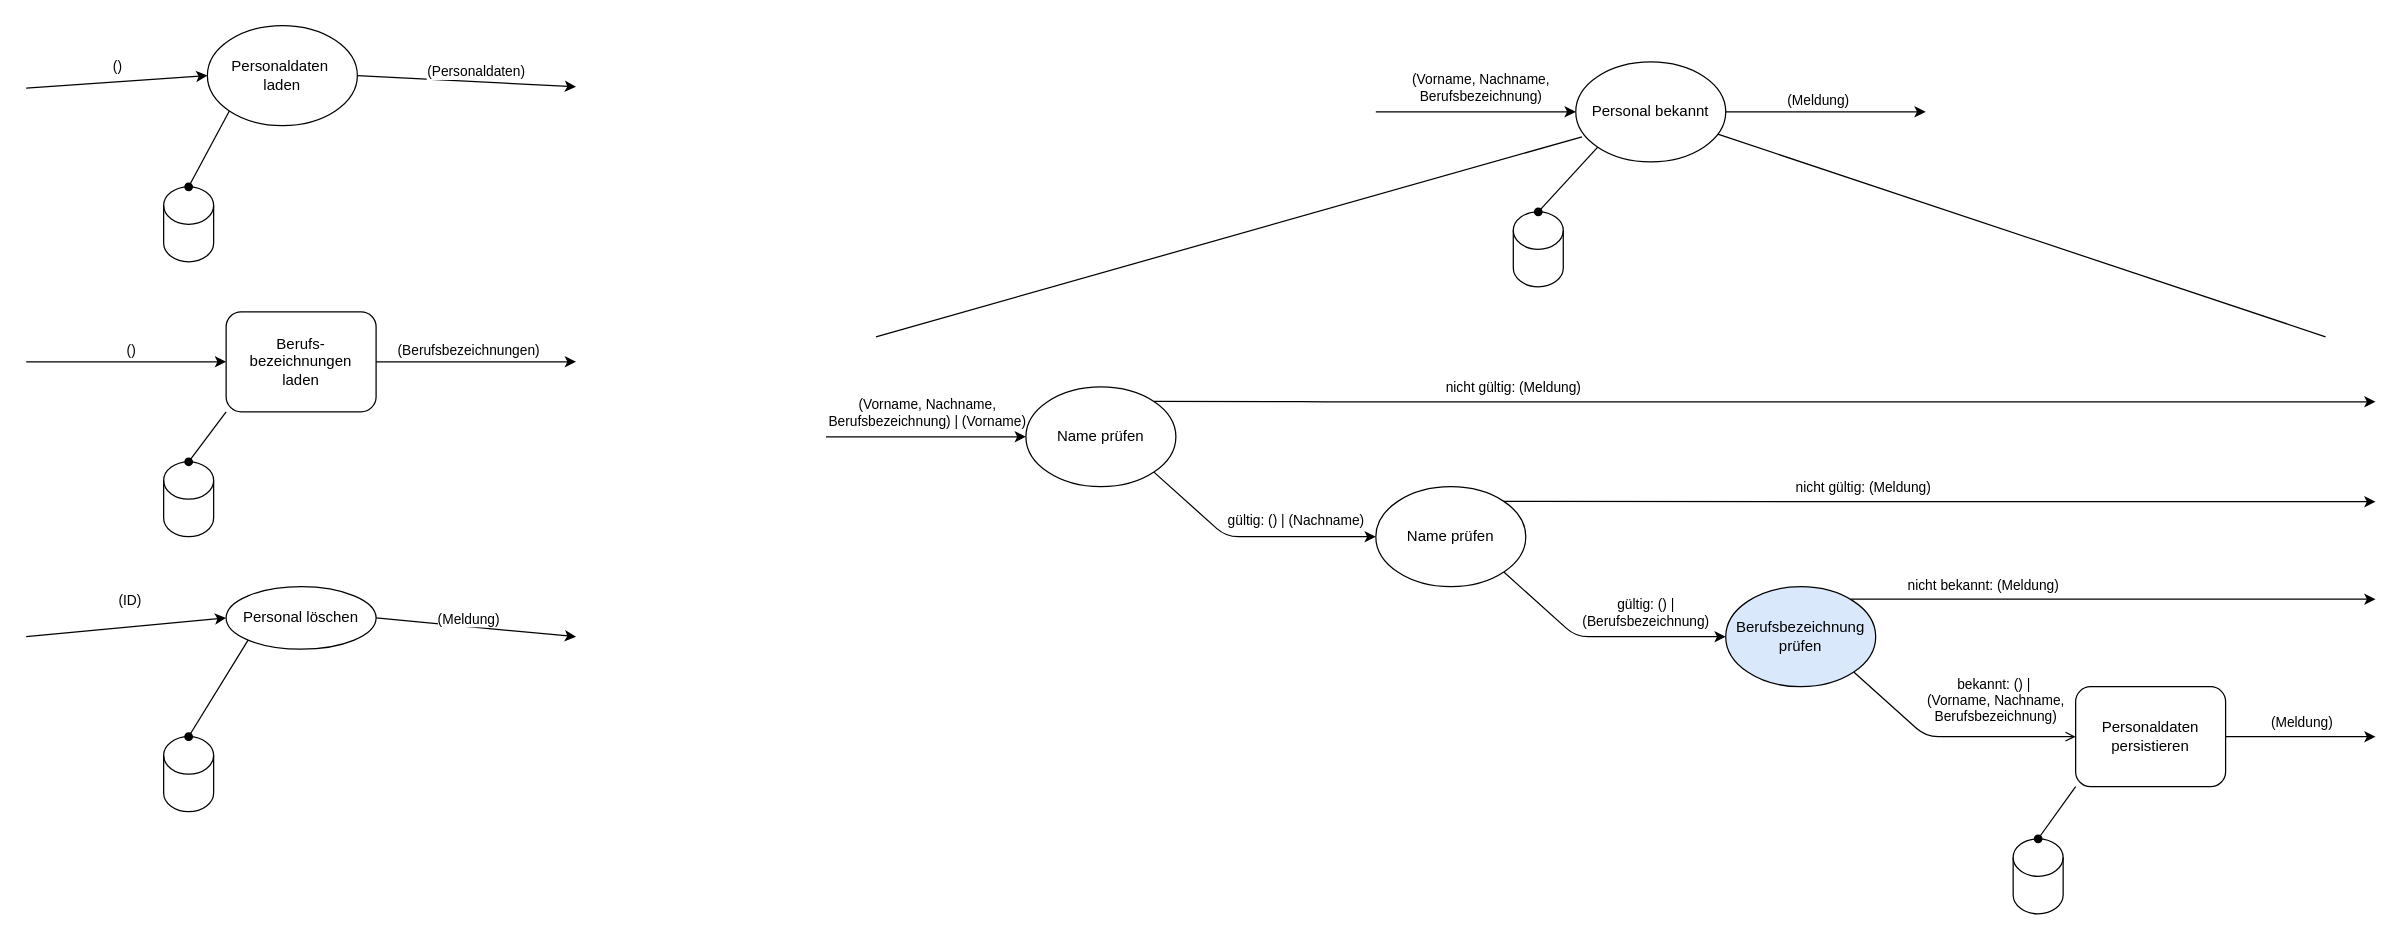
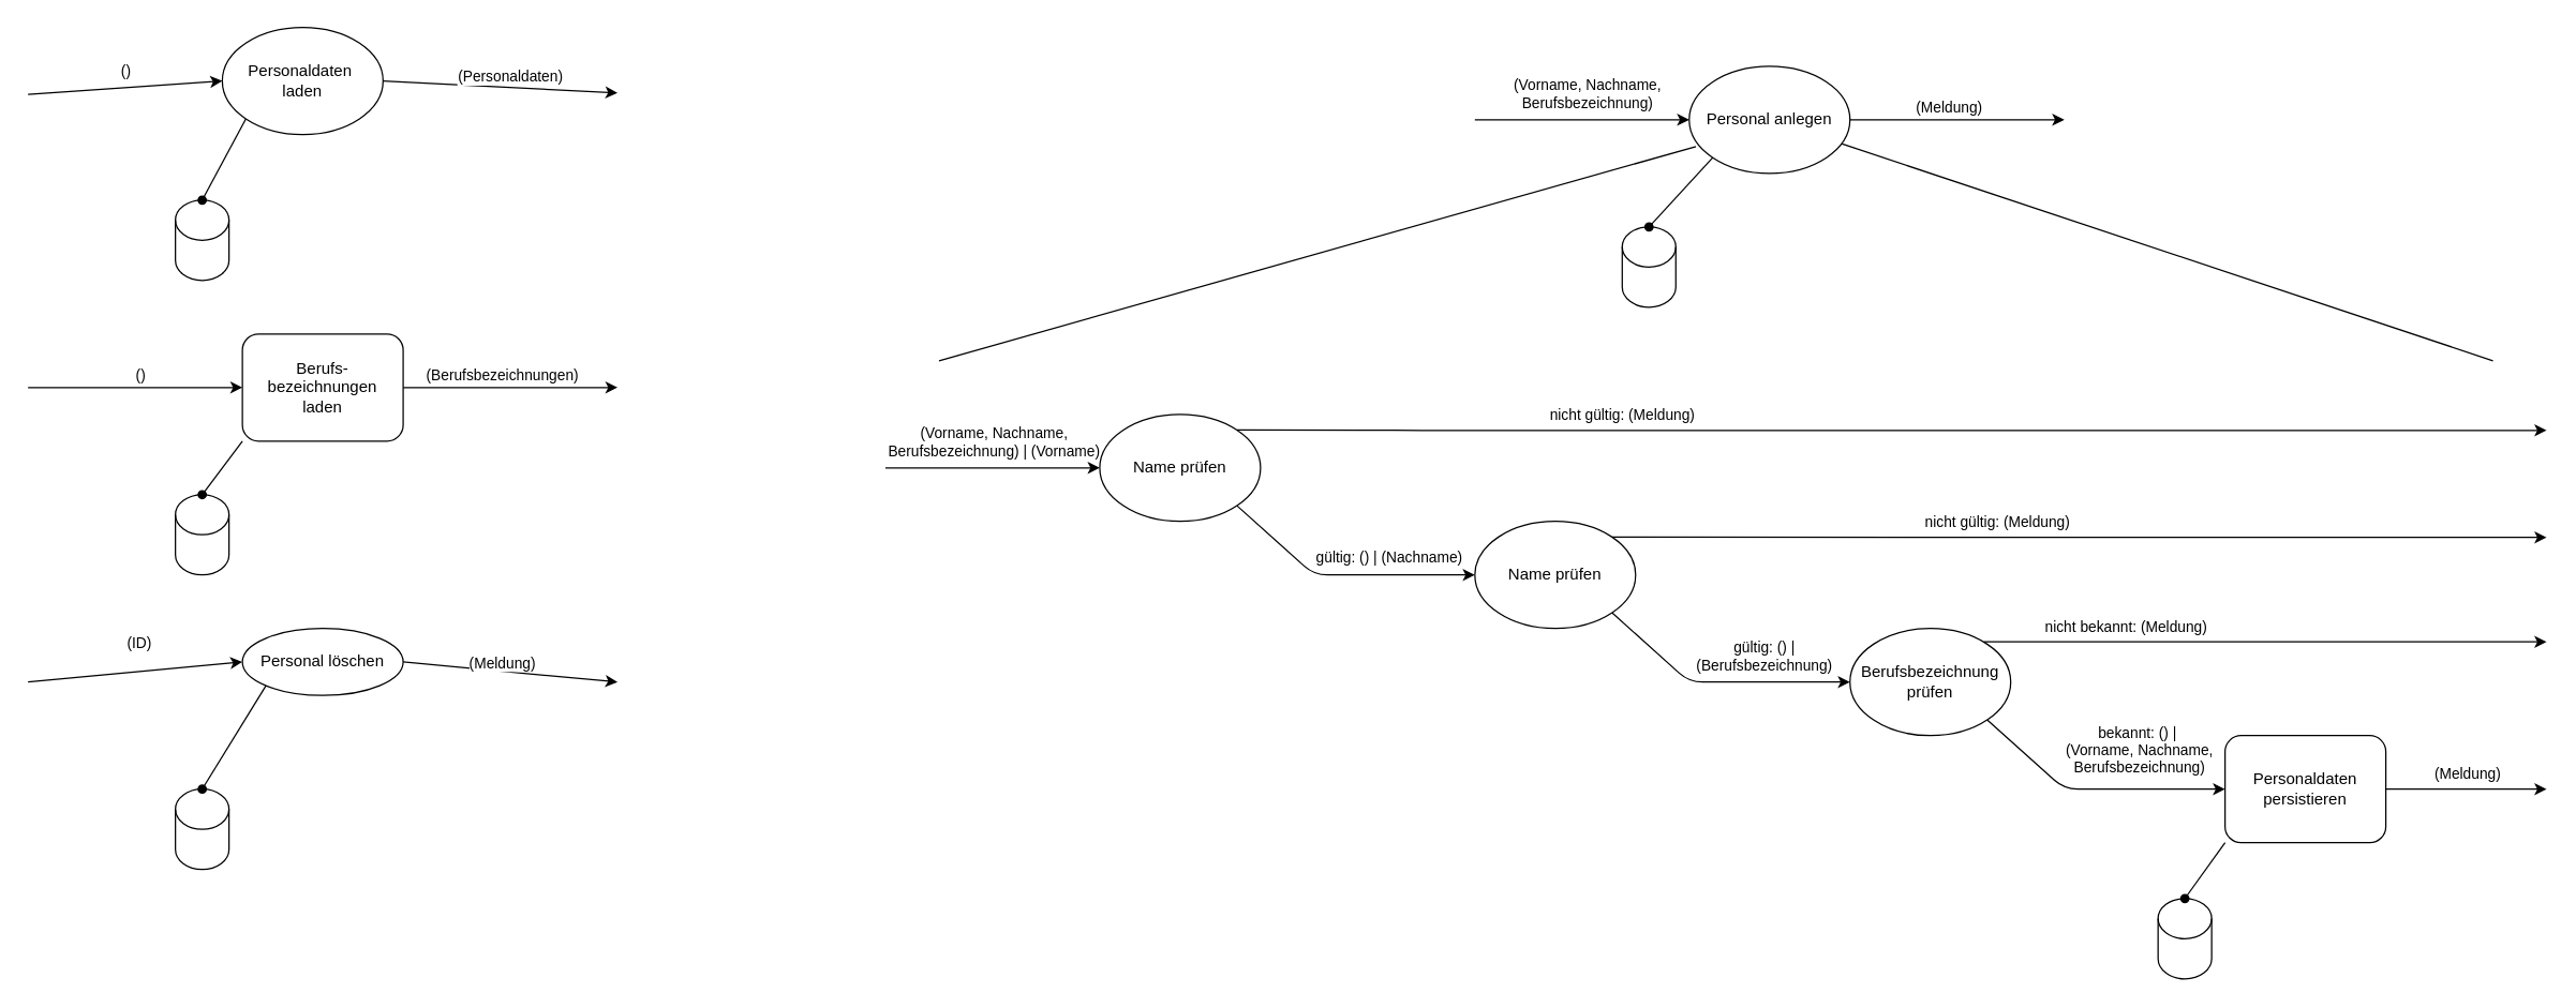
  <mxCell id="0" />
  <mxCell id="1" parent="0" />
  <mxCell id="2" value="" style="endArrow=classic;html=1;entryX=0;entryY=0.5;entryDx=0;entryDy=0;" edge="1" parent="1" target="6"><mxGeometry width="50" height="50" relative="1" as="geometry"><mxPoint x="20" y="70" as="sourcePoint" /><mxPoint x="170" y="69" as="targetPoint" /></mxGeometry></mxCell>
  <mxCell id="3" value="()" style="edgeLabel;html=1;align=center;verticalAlign=middle;resizable=0;points=[];" vertex="1" connectable="0" parent="2"><mxGeometry x="0.309" relative="1" as="geometry"><mxPoint x="-22" y="-11" as="offset" /></mxGeometry></mxCell>
  <mxCell id="4" value="" style="endArrow=classic;html=1;exitX=1;exitY=0.5;exitDx=0;exitDy=0;" edge="1" parent="1" source="6"><mxGeometry width="50" height="50" relative="1" as="geometry"><mxPoint x="290" y="68.5" as="sourcePoint" /><mxPoint x="460" y="69" as="targetPoint" /></mxGeometry></mxCell>
  <mxCell id="5" value="(Personaldaten)" style="edgeLabel;html=1;align=center;verticalAlign=middle;resizable=0;points=[];" vertex="1" connectable="0" parent="4"><mxGeometry x="0.364" relative="1" as="geometry"><mxPoint x="-25" y="-10" as="offset" /></mxGeometry></mxCell>
  <mxCell id="6" value="&lt;div&gt;Personaldaten&amp;nbsp;&lt;/div&gt;&lt;div&gt;laden&lt;/div&gt;" style="ellipse;whiteSpace=wrap;html=1;" vertex="1" parent="1"><mxGeometry x="165" y="20" width="120" height="80" as="geometry" /></mxCell>
  <mxCell id="7" value="" style="shape=cylinder3;whiteSpace=wrap;html=1;boundedLbl=1;backgroundOutline=1;size=15;" vertex="1" parent="1"><mxGeometry x="130" y="149" width="40" height="60" as="geometry" /></mxCell>
  <mxCell id="8" value="" style="endArrow=none;html=1;exitX=0.5;exitY=0;exitDx=0;exitDy=0;exitPerimeter=0;entryX=0;entryY=1;entryDx=0;entryDy=0;startArrow=oval;startFill=1;" edge="1" parent="1" source="7" target="6"><mxGeometry width="50" height="50" relative="1" as="geometry"><mxPoint x="190" y="279" as="sourcePoint" /><mxPoint x="240" y="229" as="targetPoint" /></mxGeometry></mxCell>
  <mxCell id="9" value="" style="endArrow=classic;html=1;entryX=0;entryY=0.5;entryDx=0;entryDy=0;" edge="1" parent="1" target="13"><mxGeometry width="50" height="50" relative="1" as="geometry"><mxPoint x="20" y="289" as="sourcePoint" /><mxPoint x="170" y="289" as="targetPoint" /></mxGeometry></mxCell>
  <mxCell id="10" value="()" style="edgeLabel;html=1;align=center;verticalAlign=middle;resizable=0;points=[];" vertex="1" connectable="0" parent="9"><mxGeometry x="0.309" relative="1" as="geometry"><mxPoint x="-22" y="-10" as="offset" /></mxGeometry></mxCell>
  <mxCell id="11" value="" style="endArrow=classic;html=1;exitX=1;exitY=0.5;exitDx=0;exitDy=0;" edge="1" parent="1" source="13"><mxGeometry width="50" height="50" relative="1" as="geometry"><mxPoint x="290" y="288.5" as="sourcePoint" /><mxPoint x="460" y="289" as="targetPoint" /></mxGeometry></mxCell>
  <mxCell id="12" value="(Berufsbezeichnungen)" style="edgeLabel;html=1;align=center;verticalAlign=middle;resizable=0;points=[];" vertex="1" connectable="0" parent="11"><mxGeometry x="0.364" relative="1" as="geometry"><mxPoint x="-36" y="-10" as="offset" /></mxGeometry></mxCell>
  <mxCell id="13" value="&lt;div&gt;&lt;div&gt;Berufs-&lt;/div&gt;&lt;div&gt;bezeichnungen&lt;/div&gt;&lt;div&gt;laden&lt;/div&gt;&lt;/div&gt;" style="whiteSpace=wrap;html=1;rounded=1;" vertex="1" parent="1"><mxGeometry x="180" y="249" width="120" height="80" as="geometry" /></mxCell>
  <mxCell id="14" value="" style="shape=cylinder3;whiteSpace=wrap;html=1;boundedLbl=1;backgroundOutline=1;size=15;" vertex="1" parent="1"><mxGeometry x="130" y="369" width="40" height="60" as="geometry" /></mxCell>
  <mxCell id="15" value="" style="endArrow=none;html=1;exitX=0.5;exitY=0;exitDx=0;exitDy=0;exitPerimeter=0;entryX=0;entryY=1;entryDx=0;entryDy=0;startArrow=oval;startFill=1;" edge="1" parent="1" source="14" target="13"><mxGeometry width="50" height="50" relative="1" as="geometry"><mxPoint x="190" y="499" as="sourcePoint" /><mxPoint x="240" y="449" as="targetPoint" /></mxGeometry></mxCell>
  <mxCell id="16" value="" style="endArrow=classic;html=1;entryX=0;entryY=0.5;entryDx=0;entryDy=0;" edge="1" parent="1" target="20"><mxGeometry width="50" height="50" relative="1" as="geometry"><mxPoint x="1100" y="89" as="sourcePoint" /><mxPoint x="1250" y="89" as="targetPoint" /></mxGeometry></mxCell>
  <mxCell id="17" value="(Vorname, Nachname, &lt;br&gt;Berufsbezeichnung)" style="edgeLabel;html=1;align=center;verticalAlign=middle;resizable=0;points=[];" vertex="1" connectable="0" parent="16"><mxGeometry x="0.309" relative="1" as="geometry"><mxPoint x="-22" y="-20" as="offset" /></mxGeometry></mxCell>
  <mxCell id="18" value="" style="endArrow=classic;html=1;exitX=1;exitY=0.5;exitDx=0;exitDy=0;" edge="1" parent="1" source="20"><mxGeometry width="50" height="50" relative="1" as="geometry"><mxPoint x="1370" y="88.5" as="sourcePoint" /><mxPoint x="1540" y="89" as="targetPoint" /></mxGeometry></mxCell>
  <mxCell id="19" value="(Meldung)" style="edgeLabel;html=1;align=center;verticalAlign=middle;resizable=0;points=[];" vertex="1" connectable="0" parent="18"><mxGeometry x="0.364" relative="1" as="geometry"><mxPoint x="-36" y="-10" as="offset" /></mxGeometry></mxCell>
- <mxCell id="20" value="&lt;div&gt;&lt;div&gt;Personal bekannt&lt;/div&gt;&lt;/div&gt;" style="ellipse;whiteSpace=wrap;html=1;" vertex="1" parent="1"><mxGeometry x="1260" y="49" width="120" height="80" as="geometry" /></mxCell>
+ <mxCell id="20" value="&lt;div&gt;&lt;div&gt;Personal anlegen&lt;/div&gt;&lt;/div&gt;" style="ellipse;whiteSpace=wrap;html=1;" vertex="1" parent="1"><mxGeometry x="1260" y="49" width="120" height="80" as="geometry" /></mxCell>
  <mxCell id="21" value="" style="shape=cylinder3;whiteSpace=wrap;html=1;boundedLbl=1;backgroundOutline=1;size=15;" vertex="1" parent="1"><mxGeometry x="1210" y="169" width="40" height="60" as="geometry" /></mxCell>
  <mxCell id="22" value="" style="endArrow=none;html=1;exitX=0.5;exitY=0;exitDx=0;exitDy=0;exitPerimeter=0;entryX=0;entryY=1;entryDx=0;entryDy=0;startArrow=oval;startFill=1;" edge="1" parent="1" source="21" target="20"><mxGeometry width="50" height="50" relative="1" as="geometry"><mxPoint x="1270" y="299" as="sourcePoint" /><mxPoint x="1320" y="249" as="targetPoint" /></mxGeometry></mxCell>
  <mxCell id="23" value="" style="endArrow=classic;html=1;entryX=0;entryY=0.5;entryDx=0;entryDy=0;" edge="1" parent="1" target="27"><mxGeometry width="50" height="50" relative="1" as="geometry"><mxPoint x="20" y="509" as="sourcePoint" /><mxPoint x="170" y="509" as="targetPoint" /></mxGeometry></mxCell>
  <mxCell id="24" value="(ID)" style="edgeLabel;html=1;align=center;verticalAlign=middle;resizable=0;points=[];" vertex="1" connectable="0" parent="23"><mxGeometry x="0.309" relative="1" as="geometry"><mxPoint x="-22" y="-20" as="offset" /></mxGeometry></mxCell>
  <mxCell id="25" value="" style="endArrow=classic;html=1;exitX=1;exitY=0.5;exitDx=0;exitDy=0;" edge="1" parent="1" source="27"><mxGeometry width="50" height="50" relative="1" as="geometry"><mxPoint x="290" y="508.5" as="sourcePoint" /><mxPoint x="460" y="509" as="targetPoint" /></mxGeometry></mxCell>
  <mxCell id="26" value="(Meldung)" style="edgeLabel;html=1;align=center;verticalAlign=middle;resizable=0;points=[];" vertex="1" connectable="0" parent="25"><mxGeometry x="0.364" relative="1" as="geometry"><mxPoint x="-36" y="-10" as="offset" /></mxGeometry></mxCell>
  <mxCell id="27" value="&lt;div&gt;&lt;div&gt;Personal löschen&lt;/div&gt;&lt;/div&gt;" style="ellipse;whiteSpace=wrap;html=1;" vertex="1" parent="1"><mxGeometry x="180" y="469" width="120" height="50" as="geometry" /></mxCell>
  <mxCell id="28" value="" style="shape=cylinder3;whiteSpace=wrap;html=1;boundedLbl=1;backgroundOutline=1;size=15;" vertex="1" parent="1"><mxGeometry x="130" y="589" width="40" height="60" as="geometry" /></mxCell>
  <mxCell id="29" value="" style="endArrow=none;html=1;exitX=0.5;exitY=0;exitDx=0;exitDy=0;exitPerimeter=0;entryX=0;entryY=1;entryDx=0;entryDy=0;startArrow=oval;startFill=1;" edge="1" parent="1" source="28" target="27"><mxGeometry width="50" height="50" relative="1" as="geometry"><mxPoint x="190" y="719" as="sourcePoint" /><mxPoint x="240" y="669" as="targetPoint" /></mxGeometry></mxCell>
  <mxCell id="30" value="" style="endArrow=classic;html=1;entryX=0;entryY=0.5;entryDx=0;entryDy=0;" edge="1" parent="1" target="32"><mxGeometry width="50" height="50" relative="1" as="geometry"><mxPoint x="660" y="349" as="sourcePoint" /><mxPoint x="810" y="349" as="targetPoint" /></mxGeometry></mxCell>
  <mxCell id="31" value="(Vorname, Nachname, &lt;br&gt;Berufsbezeichnung) | (Vorname)" style="edgeLabel;html=1;align=center;verticalAlign=middle;resizable=0;points=[];" vertex="1" connectable="0" parent="30"><mxGeometry x="0.309" relative="1" as="geometry"><mxPoint x="-25" y="-20" as="offset" /></mxGeometry></mxCell>
  <mxCell id="32" value="&lt;div&gt;&lt;div&gt;Name prüfen&lt;/div&gt;&lt;/div&gt;" style="ellipse;whiteSpace=wrap;html=1;" vertex="1" parent="1"><mxGeometry x="820" y="309" width="120" height="80" as="geometry" /></mxCell>
  <mxCell id="33" value="&lt;div&gt;&lt;div&gt;Name prüfen&lt;/div&gt;&lt;/div&gt;" style="ellipse;whiteSpace=wrap;html=1;" vertex="1" parent="1"><mxGeometry x="1100" y="389" width="120" height="80" as="geometry" /></mxCell>
  <mxCell id="34" value="" style="endArrow=classic;html=1;entryX=0;entryY=0.5;entryDx=0;entryDy=0;exitX=1;exitY=1;exitDx=0;exitDy=0;" edge="1" parent="1" source="32" target="33"><mxGeometry width="50" height="50" relative="1" as="geometry"><mxPoint x="930" y="369" as="sourcePoint" /><mxPoint x="1090" y="369" as="targetPoint" /><Array as="points"><mxPoint x="980" y="429" /></Array></mxGeometry></mxCell>
  <mxCell id="35" value="gültig: () | (Nachname)" style="edgeLabel;html=1;align=center;verticalAlign=middle;resizable=0;points=[];" vertex="1" connectable="0" parent="34"><mxGeometry x="0.309" relative="1" as="geometry"><mxPoint x="4.12" y="-14" as="offset" /></mxGeometry></mxCell>
  <mxCell id="36" value="" style="endArrow=classic;html=1;exitX=1;exitY=0;exitDx=0;exitDy=0;" edge="1" parent="1" source="32"><mxGeometry width="50" height="50" relative="1" as="geometry"><mxPoint x="940" y="379" as="sourcePoint" /><mxPoint x="1900" y="321" as="targetPoint" /><Array as="points"><mxPoint x="1050" y="321" /></Array></mxGeometry></mxCell>
  <mxCell id="37" value="nicht gültig: (Meldung)" style="edgeLabel;html=1;align=center;verticalAlign=middle;resizable=0;points=[];" vertex="1" connectable="0" parent="36"><mxGeometry x="0.309" relative="1" as="geometry"><mxPoint x="-352.43" y="-12" as="offset" /></mxGeometry></mxCell>
  <mxCell id="38" value="" style="endArrow=classic;html=1;exitX=1;exitY=0;exitDx=0;exitDy=0;" edge="1" parent="1" source="33"><mxGeometry width="50" height="50" relative="1" as="geometry"><mxPoint x="1219.996" y="418.996" as="sourcePoint" /><mxPoint x="1900" y="401" as="targetPoint" /><Array as="points" /></mxGeometry></mxCell>
  <mxCell id="39" value="nicht gültig: (Meldung)" style="edgeLabel;html=1;align=center;verticalAlign=middle;resizable=0;points=[];" vertex="1" connectable="0" parent="38"><mxGeometry x="0.309" relative="1" as="geometry"><mxPoint x="-169.43" y="-11.9" as="offset" /></mxGeometry></mxCell>
  <mxCell id="40" value="" style="endArrow=classic;html=1;exitX=1;exitY=1;exitDx=0;exitDy=0;entryX=0;entryY=0.5;entryDx=0;entryDy=0;" edge="1" parent="1" source="33" target="42"><mxGeometry width="50" height="50" relative="1" as="geometry"><mxPoint x="932.426" y="387.284" as="sourcePoint" /><mxPoint x="1340" y="559" as="targetPoint" /><Array as="points"><mxPoint x="1260" y="509" /></Array></mxGeometry></mxCell>
  <mxCell id="41" value="gültig: () | &lt;br&gt;(Berufsbezeichnung)" style="edgeLabel;html=1;align=center;verticalAlign=middle;resizable=0;points=[];" vertex="1" connectable="0" parent="40"><mxGeometry x="0.309" relative="1" as="geometry"><mxPoint x="4.12" y="-20" as="offset" /></mxGeometry></mxCell>
- <mxCell id="42" value="&lt;div&gt;&lt;div&gt;Berufsbezeichnung&lt;br&gt;prüfen&lt;/div&gt;&lt;/div&gt;" style="ellipse;whiteSpace=wrap;html=1;fillColor=#dae8fc;" vertex="1" parent="1"><mxGeometry x="1380" y="469" width="120" height="80" as="geometry" /></mxCell>
+ <mxCell id="42" value="&lt;div&gt;&lt;div&gt;Berufsbezeichnung&lt;br&gt;prüfen&lt;/div&gt;&lt;/div&gt;" style="ellipse;whiteSpace=wrap;html=1;" vertex="1" parent="1"><mxGeometry x="1380" y="469" width="120" height="80" as="geometry" /></mxCell>
  <mxCell id="43" value="" style="endArrow=classic;html=1;" edge="1" parent="1"><mxGeometry width="50" height="50" relative="1" as="geometry"><mxPoint x="1480" y="479" as="sourcePoint" /><mxPoint x="1900" y="479" as="targetPoint" /><Array as="points" /></mxGeometry></mxCell>
  <mxCell id="44" value="nicht bekannt: (Meldung)" style="edgeLabel;html=1;align=center;verticalAlign=middle;resizable=0;points=[];" vertex="1" connectable="0" parent="43"><mxGeometry x="0.309" relative="1" as="geometry"><mxPoint x="-169.43" y="-11.9" as="offset" /></mxGeometry></mxCell>
- <mxCell id="45" value="" style="endArrow=open;html=1;exitX=1;exitY=1;exitDx=0;exitDy=0;entryX=0;entryY=0.5;entryDx=0;entryDy=0;" edge="1" parent="1" source="42" target="47"><mxGeometry width="50" height="50" relative="1" as="geometry"><mxPoint x="1212.426" y="467.284" as="sourcePoint" /><mxPoint x="1640" y="589" as="targetPoint" /><Array as="points"><mxPoint x="1540" y="589" /></Array></mxGeometry></mxCell>
+ <mxCell id="45" value="" style="endArrow=classic;html=1;exitX=1;exitY=1;exitDx=0;exitDy=0;entryX=0;entryY=0.5;entryDx=0;entryDy=0;" edge="1" parent="1" source="42" target="47"><mxGeometry width="50" height="50" relative="1" as="geometry"><mxPoint x="1212.426" y="467.284" as="sourcePoint" /><mxPoint x="1640" y="589" as="targetPoint" /><Array as="points"><mxPoint x="1540" y="589" /></Array></mxGeometry></mxCell>
  <mxCell id="46" value="bekannt: () |&amp;nbsp;&lt;br&gt;(Vorname, Nachname, &lt;br&gt;Berufsbezeichnung)" style="edgeLabel;html=1;align=center;verticalAlign=middle;resizable=0;points=[];" vertex="1" connectable="0" parent="45"><mxGeometry x="0.309" relative="1" as="geometry"><mxPoint x="4.12" y="-30" as="offset" /></mxGeometry></mxCell>
  <mxCell id="47" value="&lt;div&gt;Personaldaten&lt;/div&gt;&lt;div&gt;persistieren&lt;/div&gt;" style="whiteSpace=wrap;html=1;rounded=1;" vertex="1" parent="1"><mxGeometry x="1660" y="549" width="120" height="80" as="geometry" /></mxCell>
  <mxCell id="48" value="" style="shape=cylinder3;whiteSpace=wrap;html=1;boundedLbl=1;backgroundOutline=1;size=15;" vertex="1" parent="1"><mxGeometry x="1610" y="670.72" width="40" height="60" as="geometry" /></mxCell>
  <mxCell id="49" value="" style="endArrow=none;html=1;exitX=0.5;exitY=0;exitDx=0;exitDy=0;exitPerimeter=0;entryX=0;entryY=1;entryDx=0;entryDy=0;startArrow=oval;startFill=1;" edge="1" parent="1" source="48" target="47"><mxGeometry width="50" height="50" relative="1" as="geometry"><mxPoint x="1670" y="800.72" as="sourcePoint" /><mxPoint x="1677.574" y="619.004" as="targetPoint" /></mxGeometry></mxCell>
  <mxCell id="50" value="" style="endArrow=classic;html=1;exitX=1;exitY=0.5;exitDx=0;exitDy=0;" edge="1" parent="1" source="47"><mxGeometry width="50" height="50" relative="1" as="geometry"><mxPoint x="1770" y="589" as="sourcePoint" /><mxPoint x="1900" y="589" as="targetPoint" /><Array as="points" /></mxGeometry></mxCell>
  <mxCell id="51" value="(Meldung)" style="edgeLabel;html=1;align=center;verticalAlign=middle;resizable=0;points=[];" vertex="1" connectable="0" parent="50"><mxGeometry x="0.309" relative="1" as="geometry"><mxPoint x="-19" y="-11.9" as="offset" /></mxGeometry></mxCell>
  <mxCell id="52" value="" style="endArrow=none;html=1;" edge="1" parent="1"><mxGeometry width="50" height="50" relative="1" as="geometry"><mxPoint x="700" y="269" as="sourcePoint" /><mxPoint x="1265" y="109" as="targetPoint" /></mxGeometry></mxCell>
  <mxCell id="53" value="" style="endArrow=none;html=1;" edge="1" parent="1" target="20"><mxGeometry width="50" height="50" relative="1" as="geometry"><mxPoint x="1860" y="269" as="sourcePoint" /><mxPoint x="1276.96" y="120.04" as="targetPoint" /></mxGeometry></mxCell>
